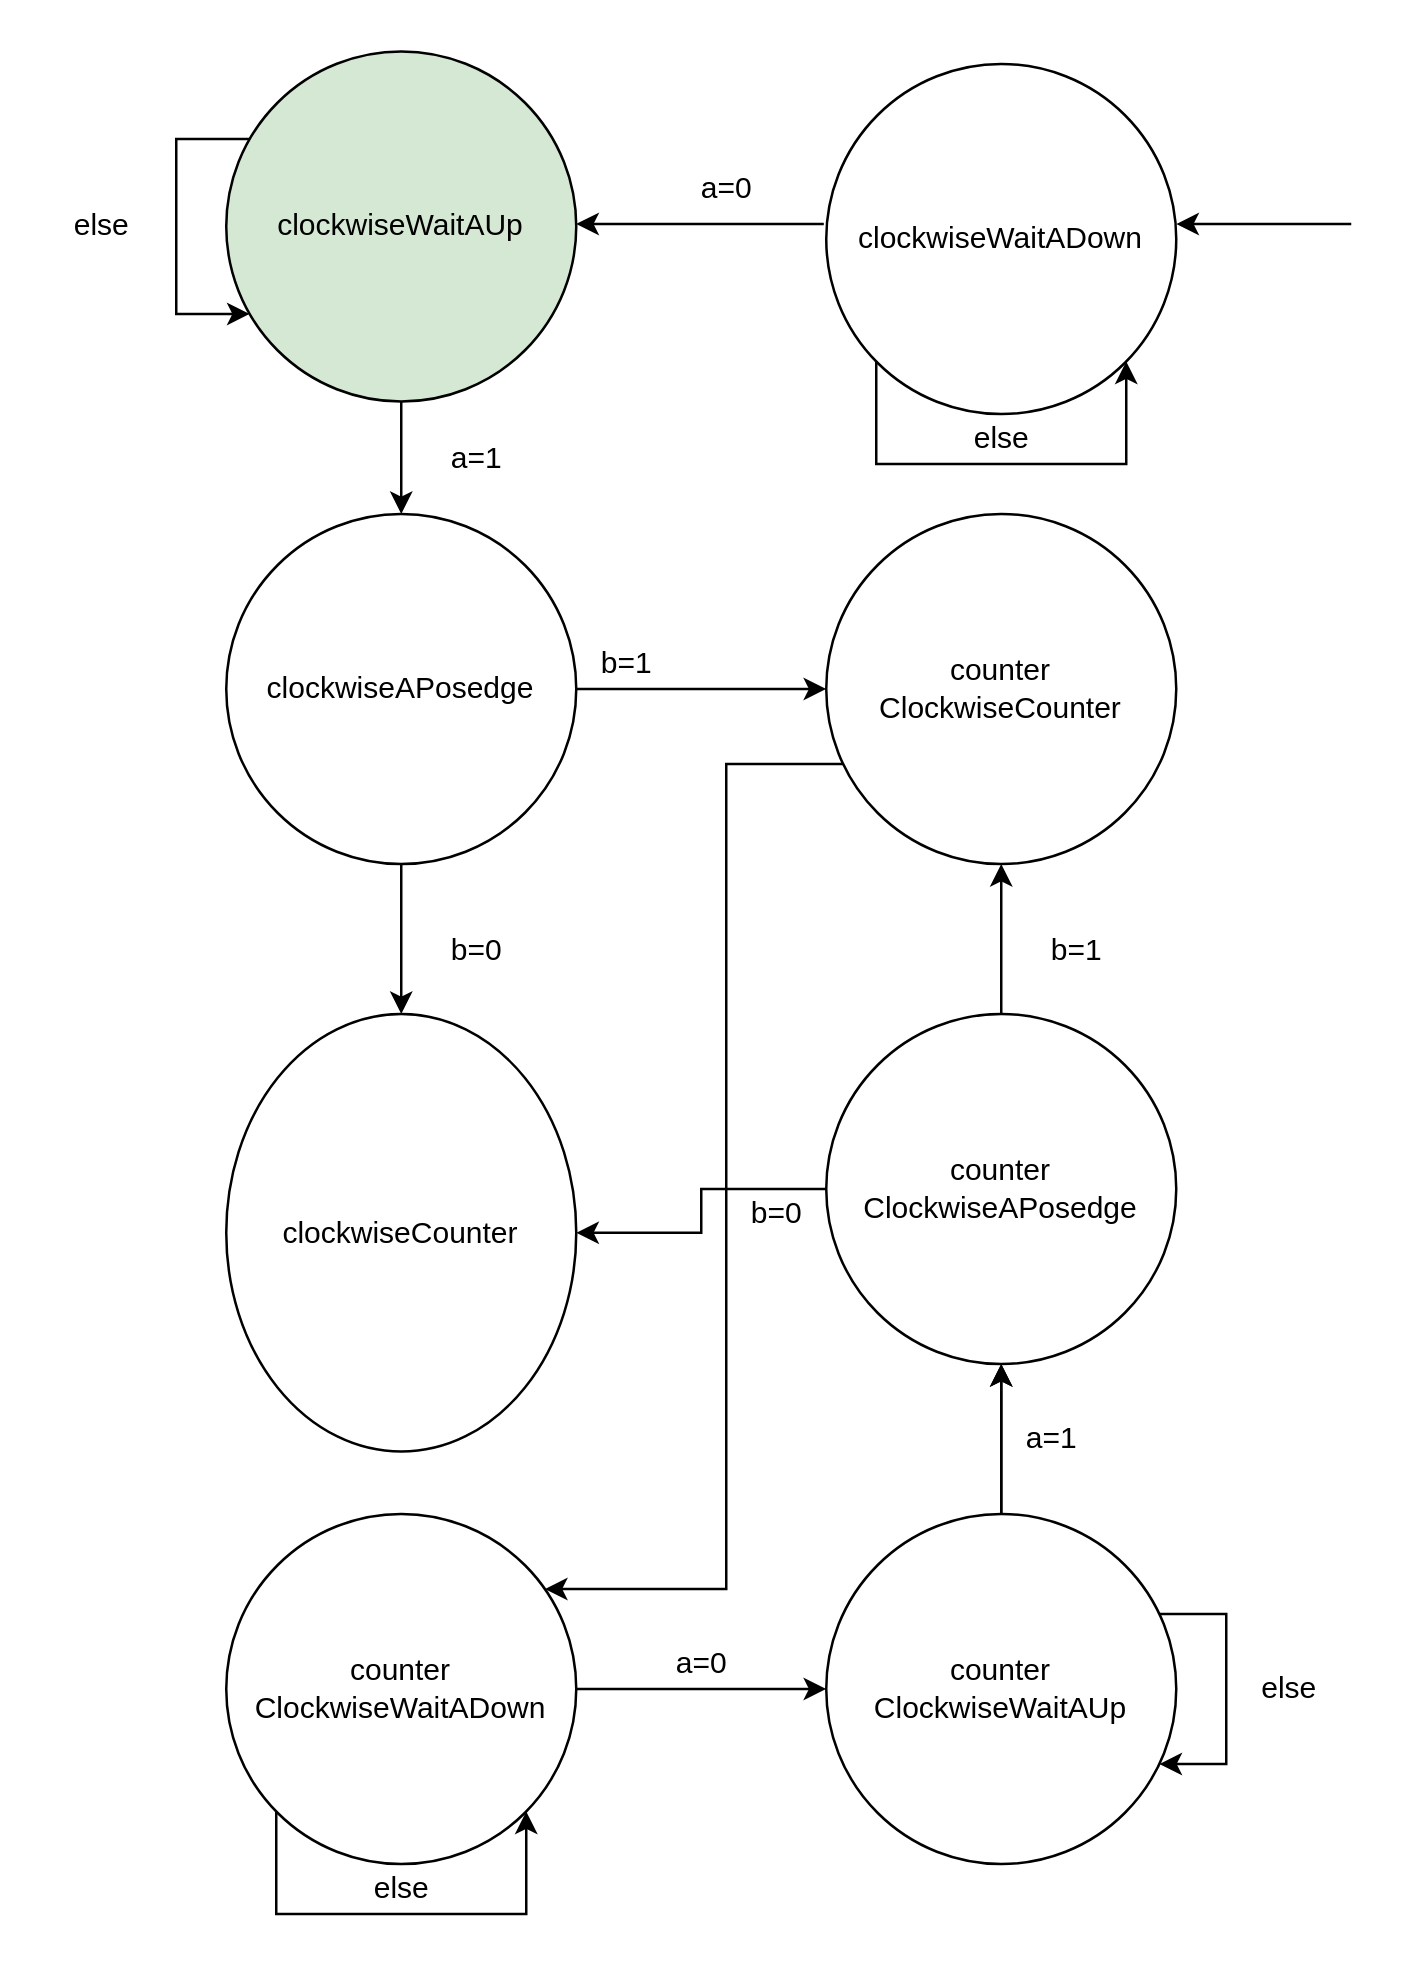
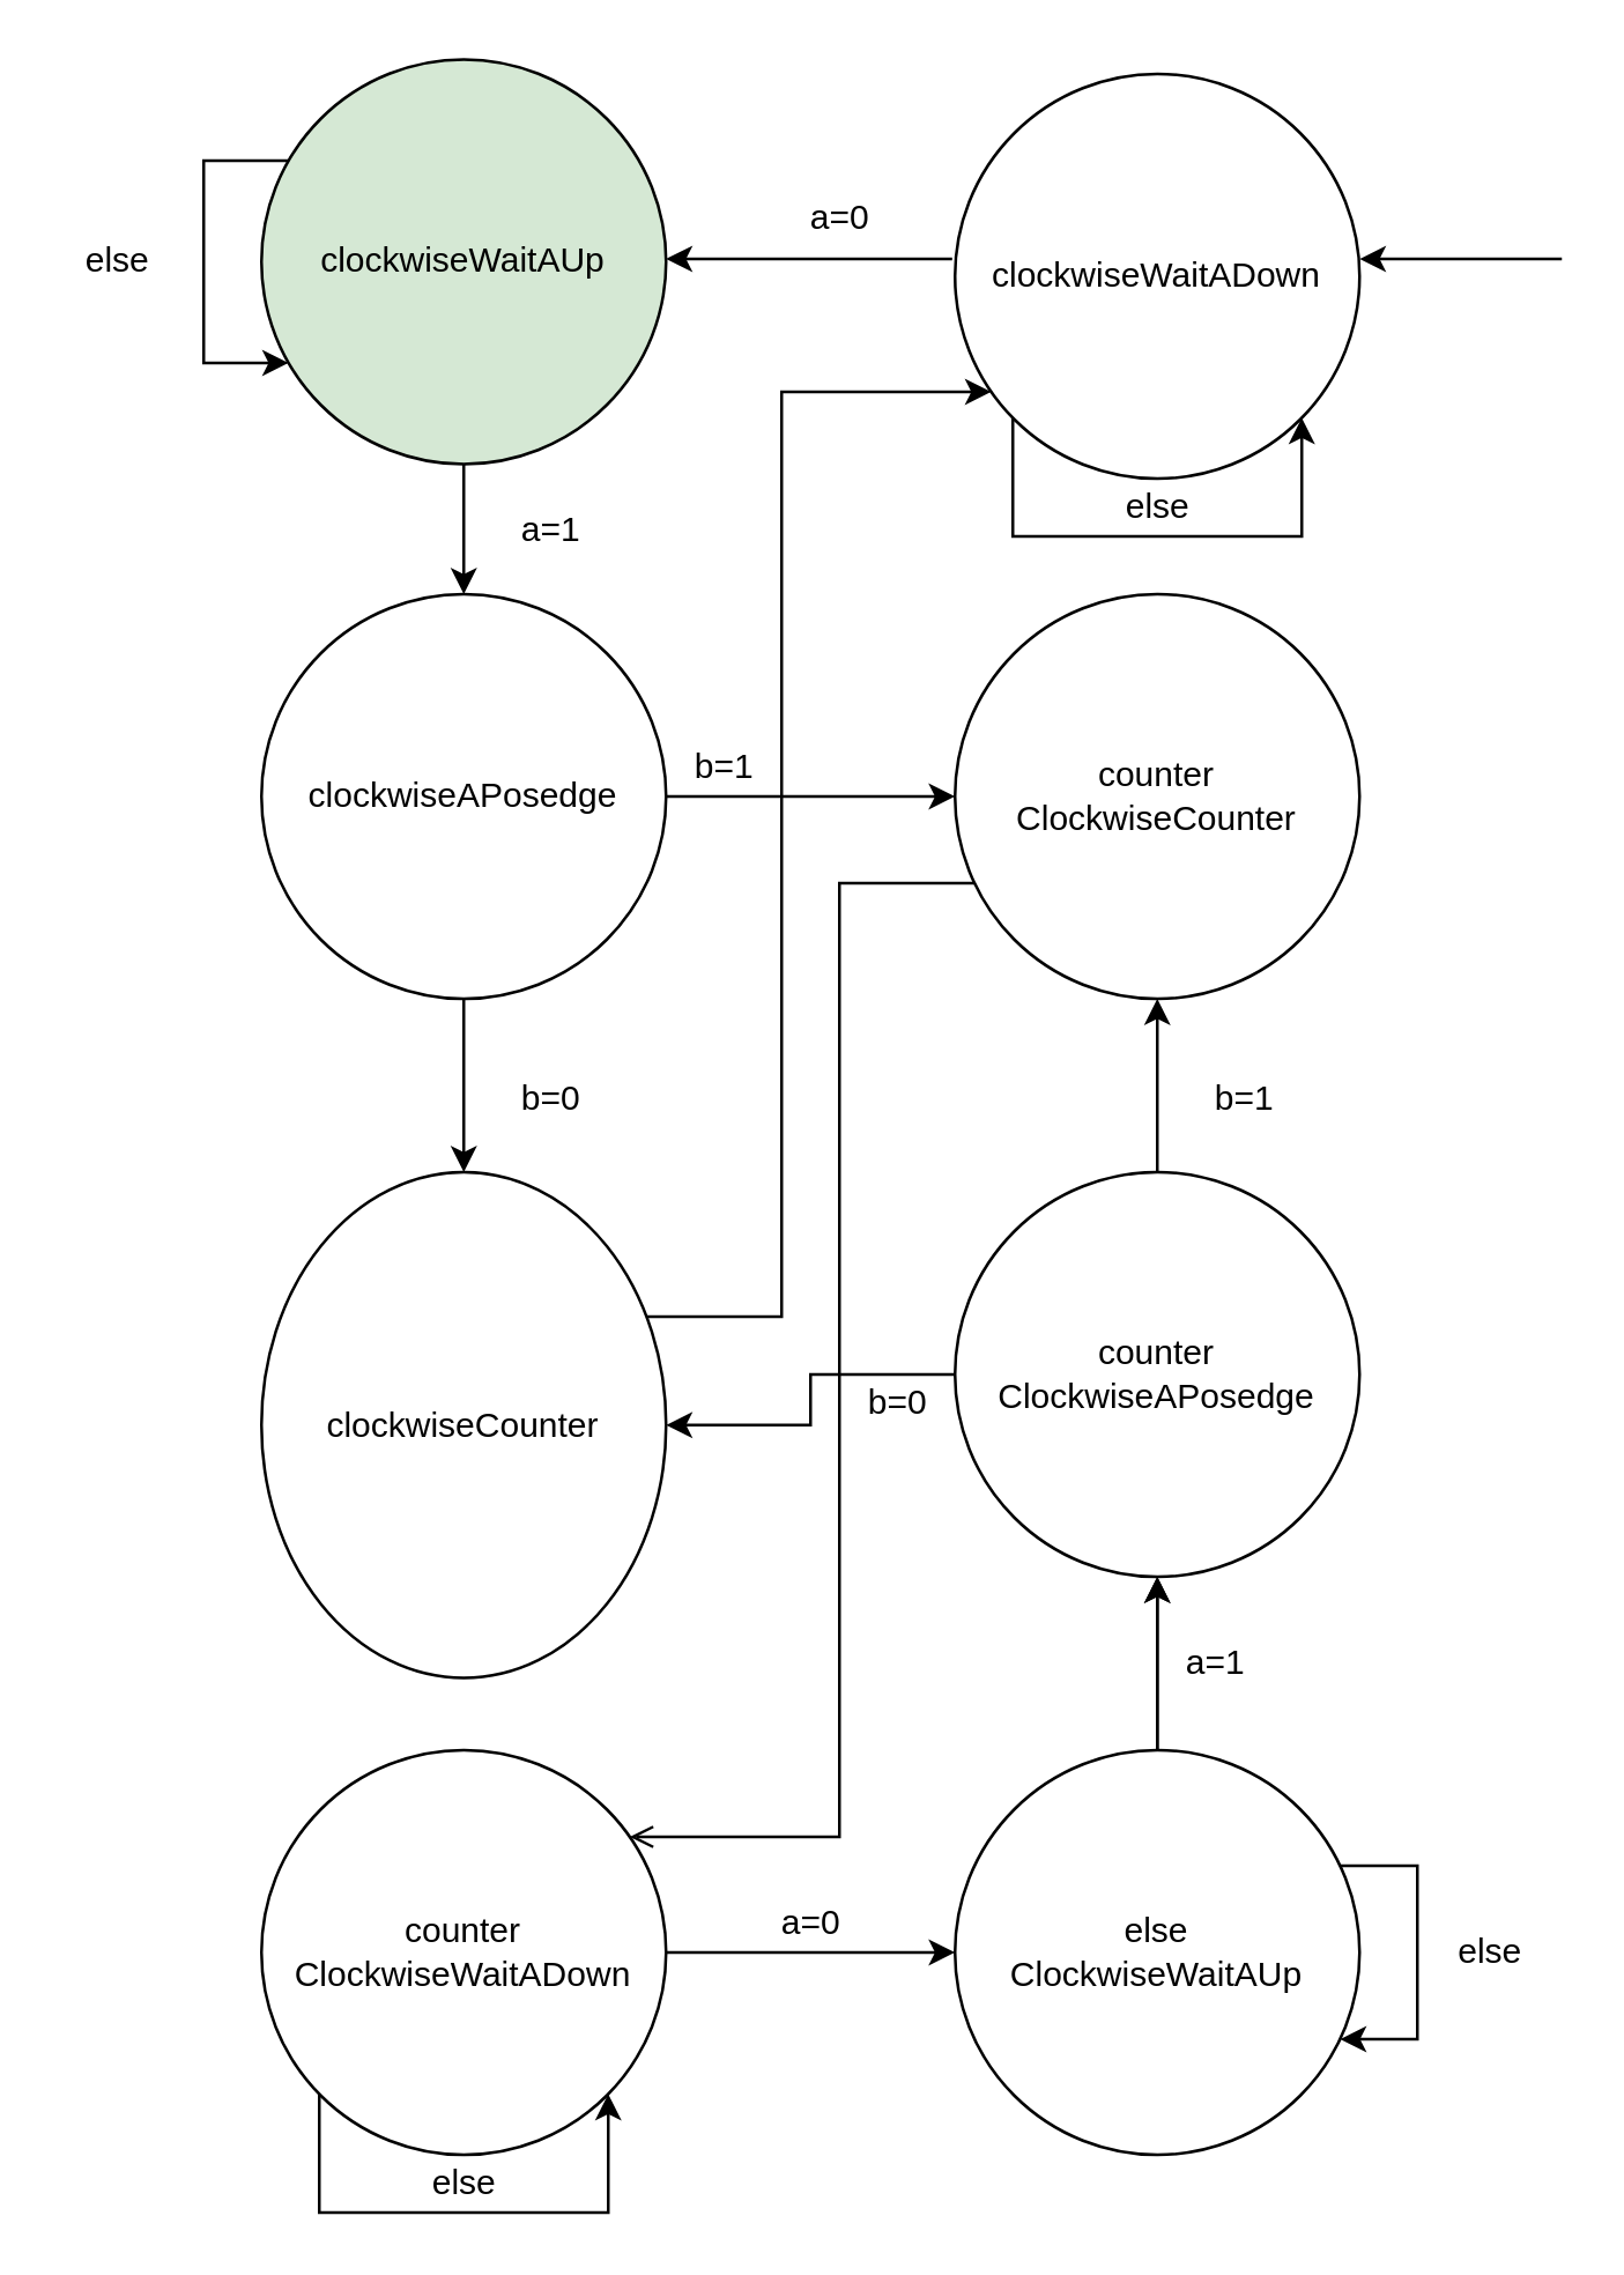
  <mxCell id="0" />
  <mxCell id="1" parent="0" />
  <mxCell id="2" style="edgeStyle=orthogonalEdgeStyle;rounded=0;orthogonalLoop=1;jettySize=auto;html=1;exitX=0.457;exitY=1.007;exitDx=0;exitDy=0;exitPerimeter=0;" edge="1" parent="1" source="3" target="5"><mxGeometry relative="1" as="geometry"><Array as="points"><mxPoint x="230" y="89" /><mxPoint x="230" y="89" /></Array></mxGeometry></mxCell>
  <mxCell id="3" value="&lt;div&gt;clockwiseWaitADown&lt;/div&gt;" style="ellipse;whiteSpace=wrap;html=1;aspect=fixed;direction=south;" vertex="1" parent="1"><mxGeometry x="330" y="25" width="140" height="140" as="geometry" /></mxCell>
  <mxCell id="4" style="edgeStyle=orthogonalEdgeStyle;rounded=0;orthogonalLoop=1;jettySize=auto;html=1;" edge="1" parent="1" source="5" target="8"><mxGeometry relative="1" as="geometry" /></mxCell>
  <mxCell id="5" value="&lt;div&gt;clockwiseWaitAUp&lt;/div&gt;" style="ellipse;whiteSpace=wrap;html=1;aspect=fixed;fillColor=#d5e8d4;" vertex="1" parent="1"><mxGeometry x="90" y="20" width="140" height="140" as="geometry" /></mxCell>
  <mxCell id="6" style="edgeStyle=orthogonalEdgeStyle;rounded=0;orthogonalLoop=1;jettySize=auto;html=1;" edge="1" parent="1" source="8" target="10"><mxGeometry relative="1" as="geometry" /></mxCell>
  <mxCell id="7" style="edgeStyle=orthogonalEdgeStyle;rounded=0;orthogonalLoop=1;jettySize=auto;html=1;" edge="1" parent="1" source="8" target="20"><mxGeometry relative="1" as="geometry" /></mxCell>
  <mxCell id="8" value="&lt;div&gt;clockwiseAPosedge&lt;/div&gt;" style="ellipse;whiteSpace=wrap;html=1;aspect=fixed;" vertex="1" parent="1"><mxGeometry x="90" y="205" width="140" height="140" as="geometry" /></mxCell>
+ <mxCell id="9" style="edgeStyle=orthogonalEdgeStyle;rounded=0;orthogonalLoop=1;jettySize=auto;html=1;" edge="1" parent="1" source="10" target="3"><mxGeometry relative="1" as="geometry"><Array as="points"><mxPoint x="270" y="455" /><mxPoint x="270" y="135" /></Array></mxGeometry></mxCell>
  <mxCell id="10" value="&lt;div&gt;clockwiseCounter&lt;/div&gt;" style="ellipse;whiteSpace=wrap;html=1;aspect=fixed;" vertex="1" parent="1"><mxGeometry x="90" y="405" width="140" height="175" as="geometry" /></mxCell>
  <mxCell id="11" style="edgeStyle=orthogonalEdgeStyle;rounded=0;orthogonalLoop=1;jettySize=auto;html=1;entryX=0;entryY=0.5;entryDx=0;entryDy=0;" edge="1" parent="1" source="12" target="15"><mxGeometry relative="1" as="geometry" /></mxCell>
  <mxCell id="12" value="&lt;div&gt;counter&lt;/div&gt;&lt;div&gt;ClockwiseWaitADown&lt;/div&gt;" style="ellipse;whiteSpace=wrap;html=1;aspect=fixed;" vertex="1" parent="1"><mxGeometry x="90" y="605" width="140" height="140" as="geometry" /></mxCell>
  <mxCell id="13" style="edgeStyle=orthogonalEdgeStyle;rounded=0;orthogonalLoop=1;jettySize=auto;html=1;" edge="1" parent="1" source="15" target="18"><mxGeometry relative="1" as="geometry" /></mxCell>
  <mxCell id="14" value="" style="edgeStyle=orthogonalEdgeStyle;rounded=0;orthogonalLoop=1;jettySize=auto;html=1;" edge="1" parent="1" source="15" target="18"><mxGeometry relative="1" as="geometry" /></mxCell>
- <mxCell id="15" value="&lt;div&gt;counter&lt;/div&gt;&lt;div&gt;ClockwiseWaitAUp&lt;/div&gt;" style="ellipse;whiteSpace=wrap;html=1;aspect=fixed;" vertex="1" parent="1"><mxGeometry x="330" y="605" width="140" height="140" as="geometry" /></mxCell>
+ <mxCell id="15" value="&lt;div&gt;else&lt;/div&gt;&lt;div&gt;ClockwiseWaitAUp&lt;/div&gt;" style="ellipse;whiteSpace=wrap;html=1;aspect=fixed;" vertex="1" parent="1"><mxGeometry x="330" y="605" width="140" height="140" as="geometry" /></mxCell>
  <mxCell id="16" style="edgeStyle=orthogonalEdgeStyle;rounded=0;orthogonalLoop=1;jettySize=auto;html=1;" edge="1" parent="1" source="18" target="10"><mxGeometry relative="1" as="geometry" /></mxCell>
  <mxCell id="17" style="edgeStyle=orthogonalEdgeStyle;rounded=0;orthogonalLoop=1;jettySize=auto;html=1;" edge="1" parent="1" source="18" target="20"><mxGeometry relative="1" as="geometry" /></mxCell>
  <mxCell id="18" value="&lt;div&gt;counter&lt;/div&gt;&lt;div&gt;ClockwiseAPosedge&lt;/div&gt;" style="ellipse;whiteSpace=wrap;html=1;aspect=fixed;" vertex="1" parent="1"><mxGeometry x="330" y="405" width="140" height="140" as="geometry" /></mxCell>
- <mxCell id="19" style="edgeStyle=orthogonalEdgeStyle;rounded=0;orthogonalLoop=1;jettySize=auto;html=1;" edge="1" parent="1" source="20" target="12"><mxGeometry relative="1" as="geometry"><Array as="points"><mxPoint x="290" y="305" /><mxPoint x="290" y="635" /></Array></mxGeometry></mxCell>
+ <mxCell id="19" style="edgeStyle=orthogonalEdgeStyle;rounded=0;orthogonalLoop=1;jettySize=auto;html=1;endArrow=open;" edge="1" parent="1" source="20" target="12"><mxGeometry relative="1" as="geometry"><Array as="points"><mxPoint x="290" y="305" /><mxPoint x="290" y="635" /></Array></mxGeometry></mxCell>
  <mxCell id="20" value="counter&lt;div&gt;ClockwiseCounter&lt;/div&gt;" style="ellipse;whiteSpace=wrap;html=1;aspect=fixed;" vertex="1" parent="1"><mxGeometry x="330" y="205" width="140" height="140" as="geometry" /></mxCell>
  <mxCell id="21" style="edgeStyle=orthogonalEdgeStyle;rounded=0;orthogonalLoop=1;jettySize=auto;html=1;" edge="1" parent="1" source="3" target="3"><mxGeometry relative="1" as="geometry"><Array as="points"><mxPoint x="350" y="185" /></Array></mxGeometry></mxCell>
  <mxCell id="22" value="a=0" style="text;html=1;align=center;verticalAlign=middle;resizable=0;points=[];;autosize=1;" vertex="1" parent="1"><mxGeometry x="270" y="65" width="40" height="20" as="geometry" /></mxCell>
  <mxCell id="23" value="else" style="text;html=1;align=center;verticalAlign=middle;resizable=0;points=[];;autosize=1;" vertex="1" parent="1"><mxGeometry x="380" y="165" width="40" height="20" as="geometry" /></mxCell>
  <mxCell id="24" value="a=1" style="text;html=1;align=center;verticalAlign=middle;resizable=0;points=[];;autosize=1;" vertex="1" parent="1"><mxGeometry x="170" y="172.5" width="40" height="20" as="geometry" /></mxCell>
  <mxCell id="25" style="edgeStyle=orthogonalEdgeStyle;rounded=0;orthogonalLoop=1;jettySize=auto;html=1;" edge="1" parent="1" source="5" target="5"><mxGeometry relative="1" as="geometry"><Array as="points"><mxPoint x="70" y="55" /></Array></mxGeometry></mxCell>
  <mxCell id="26" value="else" style="text;html=1;align=center;verticalAlign=middle;resizable=0;points=[];;autosize=1;" vertex="1" parent="1"><mxGeometry x="20" y="80" width="40" height="20" as="geometry" /></mxCell>
  <mxCell id="27" value="" style="endArrow=classic;html=1;" edge="1" parent="1"><mxGeometry width="50" height="50" relative="1" as="geometry"><mxPoint x="540" y="89" as="sourcePoint" /><mxPoint x="470" y="89" as="targetPoint" /><Array as="points"><mxPoint x="530" y="89" /></Array></mxGeometry></mxCell>
  <mxCell id="28" value="b=0" style="text;html=1;align=center;verticalAlign=middle;resizable=0;points=[];;autosize=1;" vertex="1" parent="1"><mxGeometry x="170" y="370" width="40" height="20" as="geometry" /></mxCell>
  <mxCell id="29" value="b=1" style="text;html=1;align=center;verticalAlign=middle;resizable=0;points=[];;autosize=1;" vertex="1" parent="1"><mxGeometry x="230" y="255" width="40" height="20" as="geometry" /></mxCell>
  <mxCell id="30" value="b=1" style="text;html=1;align=center;verticalAlign=middle;resizable=0;points=[];;autosize=1;" vertex="1" parent="1"><mxGeometry x="410" y="370" width="40" height="20" as="geometry" /></mxCell>
  <mxCell id="31" value="b=0" style="text;html=1;align=center;verticalAlign=middle;resizable=0;points=[];;autosize=1;" vertex="1" parent="1"><mxGeometry x="290" y="475" width="40" height="20" as="geometry" /></mxCell>
  <mxCell id="32" value="a=0" style="text;html=1;align=center;verticalAlign=middle;resizable=0;points=[];;autosize=1;" vertex="1" parent="1"><mxGeometry x="260" y="655" width="40" height="20" as="geometry" /></mxCell>
  <mxCell id="33" value="a=1" style="text;html=1;align=center;verticalAlign=middle;resizable=0;points=[];;autosize=1;" vertex="1" parent="1"><mxGeometry x="400" y="565" width="40" height="20" as="geometry" /></mxCell>
  <mxCell id="34" style="edgeStyle=orthogonalEdgeStyle;rounded=0;orthogonalLoop=1;jettySize=auto;html=1;" edge="1" parent="1" source="15" target="15"><mxGeometry relative="1" as="geometry"><Array as="points"><mxPoint x="490" y="645" /></Array></mxGeometry></mxCell>
  <mxCell id="35" value="else" style="text;html=1;align=center;verticalAlign=middle;resizable=0;points=[];;autosize=1;" vertex="1" parent="1"><mxGeometry x="495" y="665" width="40" height="20" as="geometry" /></mxCell>
  <mxCell id="36" style="edgeStyle=orthogonalEdgeStyle;rounded=0;orthogonalLoop=1;jettySize=auto;html=1;" edge="1" parent="1" source="12" target="12"><mxGeometry relative="1" as="geometry"><Array as="points"><mxPoint x="210" y="765" /></Array></mxGeometry></mxCell>
  <mxCell id="37" value="else" style="text;html=1;align=center;verticalAlign=middle;resizable=0;points=[];;autosize=1;" vertex="1" parent="1"><mxGeometry x="140" y="745" width="40" height="20" as="geometry" /></mxCell>
